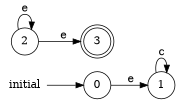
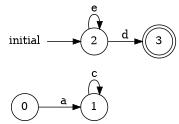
  digraph {
    rankdir=LR
    node [shape=circle]
    0
    1
    2
    3 [shape=doublecircle]
    initial [shape=plaintext]
-   0 -> 1 [label=e]
+   0 -> 1 [label=a]
    1 -> 1 [label=c]
    2 -> 2 [label=e]
-   2 -> 3 [label=e]
-   initial -> 0
+   2 -> 3 [label=d]
+   initial -> 2
  }
